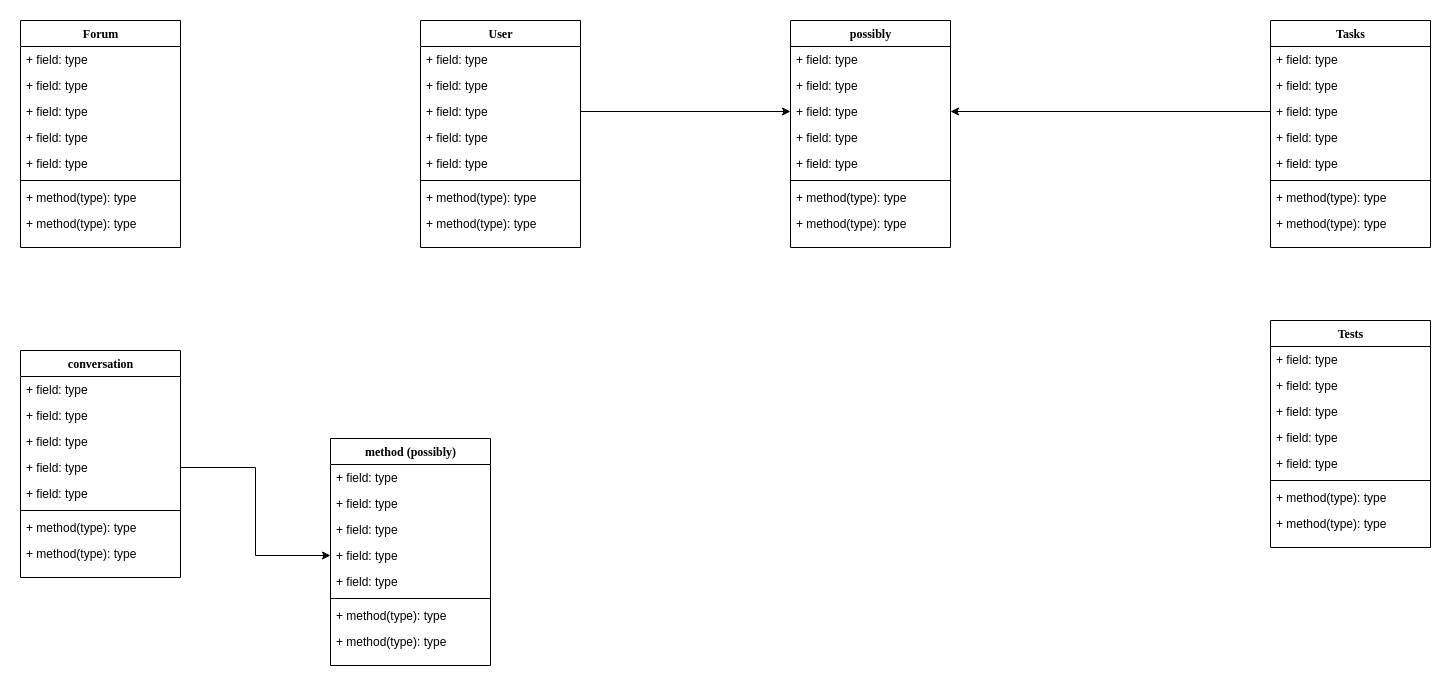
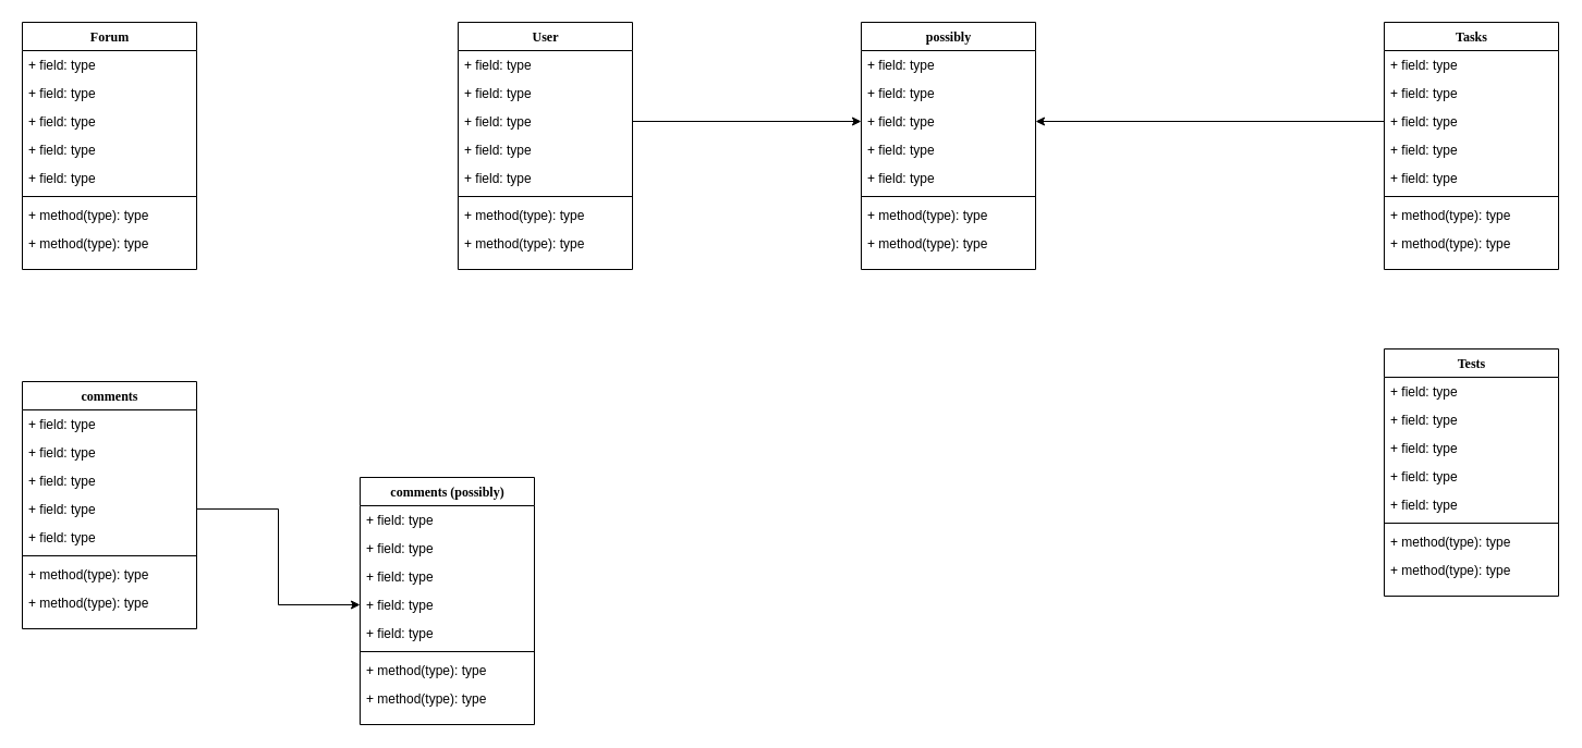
  <mxCell id="0" />
  <mxCell id="1" parent="0" />
  <mxCell id="2" value="User" style="swimlane;html=1;fontStyle=1;align=center;verticalAlign=top;childLayout=stackLayout;horizontal=1;startSize=26;horizontalStack=0;resizeParent=1;resizeLast=0;collapsible=1;marginBottom=0;swimlaneFillColor=#ffffff;rounded=0;shadow=0;comic=0;labelBackgroundColor=none;strokeWidth=1;fillColor=none;fontFamily=Verdana;fontSize=12" parent="1" vertex="1"><mxGeometry x="420" y="20" width="160" height="227" as="geometry" /></mxCell>
  <mxCell id="3" value="+ field: type" style="text;html=1;strokeColor=none;fillColor=none;align=left;verticalAlign=top;spacingLeft=4;spacingRight=4;whiteSpace=wrap;overflow=hidden;rotatable=0;points=[[0,0.5],[1,0.5]];portConstraint=eastwest;" parent="2" vertex="1"><mxGeometry y="26" width="160" height="26" as="geometry" /></mxCell>
  <mxCell id="4" value="+ field: type" style="text;html=1;strokeColor=none;fillColor=none;align=left;verticalAlign=top;spacingLeft=4;spacingRight=4;whiteSpace=wrap;overflow=hidden;rotatable=0;points=[[0,0.5],[1,0.5]];portConstraint=eastwest;" parent="2" vertex="1"><mxGeometry y="52" width="160" height="26" as="geometry" /></mxCell>
  <mxCell id="5" value="+ field: type" style="text;html=1;strokeColor=none;fillColor=none;align=left;verticalAlign=top;spacingLeft=4;spacingRight=4;whiteSpace=wrap;overflow=hidden;rotatable=0;points=[[0,0.5],[1,0.5]];portConstraint=eastwest;" parent="2" vertex="1"><mxGeometry y="78" width="160" height="26" as="geometry" /></mxCell>
  <mxCell id="6" value="+ field: type" style="text;html=1;strokeColor=none;fillColor=none;align=left;verticalAlign=top;spacingLeft=4;spacingRight=4;whiteSpace=wrap;overflow=hidden;rotatable=0;points=[[0,0.5],[1,0.5]];portConstraint=eastwest;" parent="2" vertex="1"><mxGeometry y="104" width="160" height="26" as="geometry" /></mxCell>
  <mxCell id="7" value="+ field: type" style="text;html=1;strokeColor=none;fillColor=none;align=left;verticalAlign=top;spacingLeft=4;spacingRight=4;whiteSpace=wrap;overflow=hidden;rotatable=0;points=[[0,0.5],[1,0.5]];portConstraint=eastwest;" parent="2" vertex="1"><mxGeometry y="130" width="160" height="26" as="geometry" /></mxCell>
  <mxCell id="8" value="" style="line;html=1;strokeWidth=1;fillColor=none;align=left;verticalAlign=middle;spacingTop=-1;spacingLeft=3;spacingRight=3;rotatable=0;labelPosition=right;points=[];portConstraint=eastwest;" parent="2" vertex="1"><mxGeometry y="156" width="160" height="8" as="geometry" /></mxCell>
  <mxCell id="9" value="+ method(type): type" style="text;html=1;strokeColor=none;fillColor=none;align=left;verticalAlign=top;spacingLeft=4;spacingRight=4;whiteSpace=wrap;overflow=hidden;rotatable=0;points=[[0,0.5],[1,0.5]];portConstraint=eastwest;" parent="2" vertex="1"><mxGeometry y="164" width="160" height="26" as="geometry" /></mxCell>
  <mxCell id="10" value="+ method(type): type" style="text;html=1;strokeColor=none;fillColor=none;align=left;verticalAlign=top;spacingLeft=4;spacingRight=4;whiteSpace=wrap;overflow=hidden;rotatable=0;points=[[0,0.5],[1,0.5]];portConstraint=eastwest;" parent="2" vertex="1"><mxGeometry y="190" width="160" height="26" as="geometry" /></mxCell>
  <mxCell id="11" style="edgeStyle=elbowEdgeStyle;html=1;labelBackgroundColor=none;startFill=0;startSize=8;endArrow=diamondThin;endFill=0;endSize=16;fontFamily=Verdana;fontSize=12;elbow=vertical;" parent="1" edge="1"><mxGeometry relative="1" as="geometry"><mxPoint x="160" y="357" as="targetPoint" /></mxGeometry></mxCell>
  <mxCell id="12" value="Tasks" style="swimlane;html=1;fontStyle=1;align=center;verticalAlign=top;childLayout=stackLayout;horizontal=1;startSize=26;horizontalStack=0;resizeParent=1;resizeLast=0;collapsible=1;marginBottom=0;swimlaneFillColor=#ffffff;rounded=0;shadow=0;comic=0;labelBackgroundColor=none;strokeWidth=1;fillColor=none;fontFamily=Verdana;fontSize=12" vertex="1" parent="1"><mxGeometry x="1270" y="20" width="160" height="227" as="geometry" /></mxCell>
  <mxCell id="13" value="+ field: type" style="text;html=1;strokeColor=none;fillColor=none;align=left;verticalAlign=top;spacingLeft=4;spacingRight=4;whiteSpace=wrap;overflow=hidden;rotatable=0;points=[[0,0.5],[1,0.5]];portConstraint=eastwest;" vertex="1" parent="12"><mxGeometry y="26" width="160" height="26" as="geometry" /></mxCell>
  <mxCell id="14" value="+ field: type" style="text;html=1;strokeColor=none;fillColor=none;align=left;verticalAlign=top;spacingLeft=4;spacingRight=4;whiteSpace=wrap;overflow=hidden;rotatable=0;points=[[0,0.5],[1,0.5]];portConstraint=eastwest;" vertex="1" parent="12"><mxGeometry y="52" width="160" height="26" as="geometry" /></mxCell>
  <mxCell id="15" value="+ field: type" style="text;html=1;strokeColor=none;fillColor=none;align=left;verticalAlign=top;spacingLeft=4;spacingRight=4;whiteSpace=wrap;overflow=hidden;rotatable=0;points=[[0,0.5],[1,0.5]];portConstraint=eastwest;" vertex="1" parent="12"><mxGeometry y="78" width="160" height="26" as="geometry" /></mxCell>
  <mxCell id="16" value="+ field: type" style="text;html=1;strokeColor=none;fillColor=none;align=left;verticalAlign=top;spacingLeft=4;spacingRight=4;whiteSpace=wrap;overflow=hidden;rotatable=0;points=[[0,0.5],[1,0.5]];portConstraint=eastwest;" vertex="1" parent="12"><mxGeometry y="104" width="160" height="26" as="geometry" /></mxCell>
  <mxCell id="17" value="+ field: type" style="text;html=1;strokeColor=none;fillColor=none;align=left;verticalAlign=top;spacingLeft=4;spacingRight=4;whiteSpace=wrap;overflow=hidden;rotatable=0;points=[[0,0.5],[1,0.5]];portConstraint=eastwest;" vertex="1" parent="12"><mxGeometry y="130" width="160" height="26" as="geometry" /></mxCell>
  <mxCell id="18" value="" style="line;html=1;strokeWidth=1;fillColor=none;align=left;verticalAlign=middle;spacingTop=-1;spacingLeft=3;spacingRight=3;rotatable=0;labelPosition=right;points=[];portConstraint=eastwest;" vertex="1" parent="12"><mxGeometry y="156" width="160" height="8" as="geometry" /></mxCell>
  <mxCell id="19" value="+ method(type): type" style="text;html=1;strokeColor=none;fillColor=none;align=left;verticalAlign=top;spacingLeft=4;spacingRight=4;whiteSpace=wrap;overflow=hidden;rotatable=0;points=[[0,0.5],[1,0.5]];portConstraint=eastwest;" vertex="1" parent="12"><mxGeometry y="164" width="160" height="26" as="geometry" /></mxCell>
  <mxCell id="20" value="+ method(type): type" style="text;html=1;strokeColor=none;fillColor=none;align=left;verticalAlign=top;spacingLeft=4;spacingRight=4;whiteSpace=wrap;overflow=hidden;rotatable=0;points=[[0,0.5],[1,0.5]];portConstraint=eastwest;" vertex="1" parent="12"><mxGeometry y="190" width="160" height="26" as="geometry" /></mxCell>
  <mxCell id="21" value="Tests" style="swimlane;html=1;fontStyle=1;align=center;verticalAlign=top;childLayout=stackLayout;horizontal=1;startSize=26;horizontalStack=0;resizeParent=1;resizeLast=0;collapsible=1;marginBottom=0;swimlaneFillColor=#ffffff;rounded=0;shadow=0;comic=0;labelBackgroundColor=none;strokeWidth=1;fillColor=none;fontFamily=Verdana;fontSize=12" vertex="1" parent="1"><mxGeometry x="1270" y="320" width="160" height="227" as="geometry" /></mxCell>
  <mxCell id="22" value="+ field: type" style="text;html=1;strokeColor=none;fillColor=none;align=left;verticalAlign=top;spacingLeft=4;spacingRight=4;whiteSpace=wrap;overflow=hidden;rotatable=0;points=[[0,0.5],[1,0.5]];portConstraint=eastwest;" vertex="1" parent="21"><mxGeometry y="26" width="160" height="26" as="geometry" /></mxCell>
  <mxCell id="23" value="+ field: type" style="text;html=1;strokeColor=none;fillColor=none;align=left;verticalAlign=top;spacingLeft=4;spacingRight=4;whiteSpace=wrap;overflow=hidden;rotatable=0;points=[[0,0.5],[1,0.5]];portConstraint=eastwest;" vertex="1" parent="21"><mxGeometry y="52" width="160" height="26" as="geometry" /></mxCell>
  <mxCell id="24" value="+ field: type" style="text;html=1;strokeColor=none;fillColor=none;align=left;verticalAlign=top;spacingLeft=4;spacingRight=4;whiteSpace=wrap;overflow=hidden;rotatable=0;points=[[0,0.5],[1,0.5]];portConstraint=eastwest;" vertex="1" parent="21"><mxGeometry y="78" width="160" height="26" as="geometry" /></mxCell>
  <mxCell id="25" value="+ field: type" style="text;html=1;strokeColor=none;fillColor=none;align=left;verticalAlign=top;spacingLeft=4;spacingRight=4;whiteSpace=wrap;overflow=hidden;rotatable=0;points=[[0,0.5],[1,0.5]];portConstraint=eastwest;" vertex="1" parent="21"><mxGeometry y="104" width="160" height="26" as="geometry" /></mxCell>
  <mxCell id="26" value="+ field: type" style="text;html=1;strokeColor=none;fillColor=none;align=left;verticalAlign=top;spacingLeft=4;spacingRight=4;whiteSpace=wrap;overflow=hidden;rotatable=0;points=[[0,0.5],[1,0.5]];portConstraint=eastwest;" vertex="1" parent="21"><mxGeometry y="130" width="160" height="26" as="geometry" /></mxCell>
  <mxCell id="27" value="" style="line;html=1;strokeWidth=1;fillColor=none;align=left;verticalAlign=middle;spacingTop=-1;spacingLeft=3;spacingRight=3;rotatable=0;labelPosition=right;points=[];portConstraint=eastwest;" vertex="1" parent="21"><mxGeometry y="156" width="160" height="8" as="geometry" /></mxCell>
  <mxCell id="28" value="+ method(type): type" style="text;html=1;strokeColor=none;fillColor=none;align=left;verticalAlign=top;spacingLeft=4;spacingRight=4;whiteSpace=wrap;overflow=hidden;rotatable=0;points=[[0,0.5],[1,0.5]];portConstraint=eastwest;" vertex="1" parent="21"><mxGeometry y="164" width="160" height="26" as="geometry" /></mxCell>
  <mxCell id="29" value="+ method(type): type" style="text;html=1;strokeColor=none;fillColor=none;align=left;verticalAlign=top;spacingLeft=4;spacingRight=4;whiteSpace=wrap;overflow=hidden;rotatable=0;points=[[0,0.5],[1,0.5]];portConstraint=eastwest;" vertex="1" parent="21"><mxGeometry y="190" width="160" height="26" as="geometry" /></mxCell>
  <mxCell id="30" value="possibly" style="swimlane;html=1;fontStyle=1;align=center;verticalAlign=top;childLayout=stackLayout;horizontal=1;startSize=26;horizontalStack=0;resizeParent=1;resizeLast=0;collapsible=1;marginBottom=0;swimlaneFillColor=#ffffff;rounded=0;shadow=0;comic=0;labelBackgroundColor=none;strokeWidth=1;fillColor=none;fontFamily=Verdana;fontSize=12" vertex="1" parent="1"><mxGeometry x="790" y="20" width="160" height="227" as="geometry" /></mxCell>
  <mxCell id="31" value="+ field: type" style="text;html=1;strokeColor=none;fillColor=none;align=left;verticalAlign=top;spacingLeft=4;spacingRight=4;whiteSpace=wrap;overflow=hidden;rotatable=0;points=[[0,0.5],[1,0.5]];portConstraint=eastwest;" vertex="1" parent="30"><mxGeometry y="26" width="160" height="26" as="geometry" /></mxCell>
  <mxCell id="32" value="+ field: type" style="text;html=1;strokeColor=none;fillColor=none;align=left;verticalAlign=top;spacingLeft=4;spacingRight=4;whiteSpace=wrap;overflow=hidden;rotatable=0;points=[[0,0.5],[1,0.5]];portConstraint=eastwest;" vertex="1" parent="30"><mxGeometry y="52" width="160" height="26" as="geometry" /></mxCell>
  <mxCell id="33" value="+ field: type" style="text;html=1;strokeColor=none;fillColor=none;align=left;verticalAlign=top;spacingLeft=4;spacingRight=4;whiteSpace=wrap;overflow=hidden;rotatable=0;points=[[0,0.5],[1,0.5]];portConstraint=eastwest;" vertex="1" parent="30"><mxGeometry y="78" width="160" height="26" as="geometry" /></mxCell>
  <mxCell id="34" value="+ field: type" style="text;html=1;strokeColor=none;fillColor=none;align=left;verticalAlign=top;spacingLeft=4;spacingRight=4;whiteSpace=wrap;overflow=hidden;rotatable=0;points=[[0,0.5],[1,0.5]];portConstraint=eastwest;" vertex="1" parent="30"><mxGeometry y="104" width="160" height="26" as="geometry" /></mxCell>
  <mxCell id="35" value="+ field: type" style="text;html=1;strokeColor=none;fillColor=none;align=left;verticalAlign=top;spacingLeft=4;spacingRight=4;whiteSpace=wrap;overflow=hidden;rotatable=0;points=[[0,0.5],[1,0.5]];portConstraint=eastwest;" vertex="1" parent="30"><mxGeometry y="130" width="160" height="26" as="geometry" /></mxCell>
  <mxCell id="36" value="" style="line;html=1;strokeWidth=1;fillColor=none;align=left;verticalAlign=middle;spacingTop=-1;spacingLeft=3;spacingRight=3;rotatable=0;labelPosition=right;points=[];portConstraint=eastwest;" vertex="1" parent="30"><mxGeometry y="156" width="160" height="8" as="geometry" /></mxCell>
  <mxCell id="37" value="+ method(type): type" style="text;html=1;strokeColor=none;fillColor=none;align=left;verticalAlign=top;spacingLeft=4;spacingRight=4;whiteSpace=wrap;overflow=hidden;rotatable=0;points=[[0,0.5],[1,0.5]];portConstraint=eastwest;" vertex="1" parent="30"><mxGeometry y="164" width="160" height="26" as="geometry" /></mxCell>
  <mxCell id="38" value="+ method(type): type" style="text;html=1;strokeColor=none;fillColor=none;align=left;verticalAlign=top;spacingLeft=4;spacingRight=4;whiteSpace=wrap;overflow=hidden;rotatable=0;points=[[0,0.5],[1,0.5]];portConstraint=eastwest;" vertex="1" parent="30"><mxGeometry y="190" width="160" height="26" as="geometry" /></mxCell>
  <mxCell id="39" style="edgeStyle=orthogonalEdgeStyle;rounded=0;orthogonalLoop=1;jettySize=auto;html=1;entryX=0;entryY=0.5;entryDx=0;entryDy=0;" edge="1" parent="1" source="5" target="33"><mxGeometry relative="1" as="geometry" /></mxCell>
  <mxCell id="40" style="edgeStyle=orthogonalEdgeStyle;rounded=0;orthogonalLoop=1;jettySize=auto;html=1;entryX=1;entryY=0.5;entryDx=0;entryDy=0;" edge="1" parent="1" source="15" target="33"><mxGeometry relative="1" as="geometry" /></mxCell>
  <mxCell id="41" value="Forum" style="swimlane;html=1;fontStyle=1;align=center;verticalAlign=top;childLayout=stackLayout;horizontal=1;startSize=26;horizontalStack=0;resizeParent=1;resizeLast=0;collapsible=1;marginBottom=0;swimlaneFillColor=#ffffff;rounded=0;shadow=0;comic=0;labelBackgroundColor=none;strokeWidth=1;fillColor=none;fontFamily=Verdana;fontSize=12" vertex="1" parent="1"><mxGeometry x="20" y="20" width="160" height="227" as="geometry" /></mxCell>
  <mxCell id="42" value="+ field: type" style="text;html=1;strokeColor=none;fillColor=none;align=left;verticalAlign=top;spacingLeft=4;spacingRight=4;whiteSpace=wrap;overflow=hidden;rotatable=0;points=[[0,0.5],[1,0.5]];portConstraint=eastwest;" vertex="1" parent="41"><mxGeometry y="26" width="160" height="26" as="geometry" /></mxCell>
  <mxCell id="43" value="+ field: type" style="text;html=1;strokeColor=none;fillColor=none;align=left;verticalAlign=top;spacingLeft=4;spacingRight=4;whiteSpace=wrap;overflow=hidden;rotatable=0;points=[[0,0.5],[1,0.5]];portConstraint=eastwest;" vertex="1" parent="41"><mxGeometry y="52" width="160" height="26" as="geometry" /></mxCell>
  <mxCell id="44" value="+ field: type" style="text;html=1;strokeColor=none;fillColor=none;align=left;verticalAlign=top;spacingLeft=4;spacingRight=4;whiteSpace=wrap;overflow=hidden;rotatable=0;points=[[0,0.5],[1,0.5]];portConstraint=eastwest;" vertex="1" parent="41"><mxGeometry y="78" width="160" height="26" as="geometry" /></mxCell>
  <mxCell id="45" value="+ field: type" style="text;html=1;strokeColor=none;fillColor=none;align=left;verticalAlign=top;spacingLeft=4;spacingRight=4;whiteSpace=wrap;overflow=hidden;rotatable=0;points=[[0,0.5],[1,0.5]];portConstraint=eastwest;" vertex="1" parent="41"><mxGeometry y="104" width="160" height="26" as="geometry" /></mxCell>
  <mxCell id="46" value="+ field: type" style="text;html=1;strokeColor=none;fillColor=none;align=left;verticalAlign=top;spacingLeft=4;spacingRight=4;whiteSpace=wrap;overflow=hidden;rotatable=0;points=[[0,0.5],[1,0.5]];portConstraint=eastwest;" vertex="1" parent="41"><mxGeometry y="130" width="160" height="26" as="geometry" /></mxCell>
  <mxCell id="47" value="" style="line;html=1;strokeWidth=1;fillColor=none;align=left;verticalAlign=middle;spacingTop=-1;spacingLeft=3;spacingRight=3;rotatable=0;labelPosition=right;points=[];portConstraint=eastwest;" vertex="1" parent="41"><mxGeometry y="156" width="160" height="8" as="geometry" /></mxCell>
  <mxCell id="48" value="+ method(type): type" style="text;html=1;strokeColor=none;fillColor=none;align=left;verticalAlign=top;spacingLeft=4;spacingRight=4;whiteSpace=wrap;overflow=hidden;rotatable=0;points=[[0,0.5],[1,0.5]];portConstraint=eastwest;" vertex="1" parent="41"><mxGeometry y="164" width="160" height="26" as="geometry" /></mxCell>
  <mxCell id="49" value="+ method(type): type" style="text;html=1;strokeColor=none;fillColor=none;align=left;verticalAlign=top;spacingLeft=4;spacingRight=4;whiteSpace=wrap;overflow=hidden;rotatable=0;points=[[0,0.5],[1,0.5]];portConstraint=eastwest;" vertex="1" parent="41"><mxGeometry y="190" width="160" height="26" as="geometry" /></mxCell>
- <mxCell id="50" value="conversation" style="swimlane;html=1;fontStyle=1;align=center;verticalAlign=top;childLayout=stackLayout;horizontal=1;startSize=26;horizontalStack=0;resizeParent=1;resizeLast=0;collapsible=1;marginBottom=0;swimlaneFillColor=#ffffff;rounded=0;shadow=0;comic=0;labelBackgroundColor=none;strokeWidth=1;fillColor=none;fontFamily=Verdana;fontSize=12" vertex="1" parent="1"><mxGeometry x="20" y="350" width="160" height="227" as="geometry" /></mxCell>
+ <mxCell id="50" value="comments" style="swimlane;html=1;fontStyle=1;align=center;verticalAlign=top;childLayout=stackLayout;horizontal=1;startSize=26;horizontalStack=0;resizeParent=1;resizeLast=0;collapsible=1;marginBottom=0;swimlaneFillColor=#ffffff;rounded=0;shadow=0;comic=0;labelBackgroundColor=none;strokeWidth=1;fillColor=none;fontFamily=Verdana;fontSize=12" vertex="1" parent="1"><mxGeometry x="20" y="350" width="160" height="227" as="geometry" /></mxCell>
  <mxCell id="51" value="+ field: type" style="text;html=1;strokeColor=none;fillColor=none;align=left;verticalAlign=top;spacingLeft=4;spacingRight=4;whiteSpace=wrap;overflow=hidden;rotatable=0;points=[[0,0.5],[1,0.5]];portConstraint=eastwest;" vertex="1" parent="50"><mxGeometry y="26" width="160" height="26" as="geometry" /></mxCell>
  <mxCell id="52" value="+ field: type" style="text;html=1;strokeColor=none;fillColor=none;align=left;verticalAlign=top;spacingLeft=4;spacingRight=4;whiteSpace=wrap;overflow=hidden;rotatable=0;points=[[0,0.5],[1,0.5]];portConstraint=eastwest;" vertex="1" parent="50"><mxGeometry y="52" width="160" height="26" as="geometry" /></mxCell>
  <mxCell id="53" value="+ field: type" style="text;html=1;strokeColor=none;fillColor=none;align=left;verticalAlign=top;spacingLeft=4;spacingRight=4;whiteSpace=wrap;overflow=hidden;rotatable=0;points=[[0,0.5],[1,0.5]];portConstraint=eastwest;" vertex="1" parent="50"><mxGeometry y="78" width="160" height="26" as="geometry" /></mxCell>
  <mxCell id="54" value="+ field: type" style="text;html=1;strokeColor=none;fillColor=none;align=left;verticalAlign=top;spacingLeft=4;spacingRight=4;whiteSpace=wrap;overflow=hidden;rotatable=0;points=[[0,0.5],[1,0.5]];portConstraint=eastwest;" vertex="1" parent="50"><mxGeometry y="104" width="160" height="26" as="geometry" /></mxCell>
  <mxCell id="55" value="+ field: type" style="text;html=1;strokeColor=none;fillColor=none;align=left;verticalAlign=top;spacingLeft=4;spacingRight=4;whiteSpace=wrap;overflow=hidden;rotatable=0;points=[[0,0.5],[1,0.5]];portConstraint=eastwest;" vertex="1" parent="50"><mxGeometry y="130" width="160" height="26" as="geometry" /></mxCell>
  <mxCell id="56" value="" style="line;html=1;strokeWidth=1;fillColor=none;align=left;verticalAlign=middle;spacingTop=-1;spacingLeft=3;spacingRight=3;rotatable=0;labelPosition=right;points=[];portConstraint=eastwest;" vertex="1" parent="50"><mxGeometry y="156" width="160" height="8" as="geometry" /></mxCell>
  <mxCell id="57" value="+ method(type): type" style="text;html=1;strokeColor=none;fillColor=none;align=left;verticalAlign=top;spacingLeft=4;spacingRight=4;whiteSpace=wrap;overflow=hidden;rotatable=0;points=[[0,0.5],[1,0.5]];portConstraint=eastwest;" vertex="1" parent="50"><mxGeometry y="164" width="160" height="26" as="geometry" /></mxCell>
  <mxCell id="58" value="+ method(type): type" style="text;html=1;strokeColor=none;fillColor=none;align=left;verticalAlign=top;spacingLeft=4;spacingRight=4;whiteSpace=wrap;overflow=hidden;rotatable=0;points=[[0,0.5],[1,0.5]];portConstraint=eastwest;" vertex="1" parent="50"><mxGeometry y="190" width="160" height="26" as="geometry" /></mxCell>
- <mxCell id="59" value="method (possibly)" style="swimlane;html=1;fontStyle=1;align=center;verticalAlign=top;childLayout=stackLayout;horizontal=1;startSize=26;horizontalStack=0;resizeParent=1;resizeLast=0;collapsible=1;marginBottom=0;swimlaneFillColor=#ffffff;rounded=0;shadow=0;comic=0;labelBackgroundColor=none;strokeWidth=1;fillColor=none;fontFamily=Verdana;fontSize=12" vertex="1" parent="1"><mxGeometry x="330" y="438" width="160" height="227" as="geometry" /></mxCell>
+ <mxCell id="59" value="comments (possibly)" style="swimlane;html=1;fontStyle=1;align=center;verticalAlign=top;childLayout=stackLayout;horizontal=1;startSize=26;horizontalStack=0;resizeParent=1;resizeLast=0;collapsible=1;marginBottom=0;swimlaneFillColor=#ffffff;rounded=0;shadow=0;comic=0;labelBackgroundColor=none;strokeWidth=1;fillColor=none;fontFamily=Verdana;fontSize=12" vertex="1" parent="1"><mxGeometry x="330" y="438" width="160" height="227" as="geometry" /></mxCell>
  <mxCell id="60" value="+ field: type" style="text;html=1;strokeColor=none;fillColor=none;align=left;verticalAlign=top;spacingLeft=4;spacingRight=4;whiteSpace=wrap;overflow=hidden;rotatable=0;points=[[0,0.5],[1,0.5]];portConstraint=eastwest;" vertex="1" parent="59"><mxGeometry y="26" width="160" height="26" as="geometry" /></mxCell>
  <mxCell id="61" value="+ field: type" style="text;html=1;strokeColor=none;fillColor=none;align=left;verticalAlign=top;spacingLeft=4;spacingRight=4;whiteSpace=wrap;overflow=hidden;rotatable=0;points=[[0,0.5],[1,0.5]];portConstraint=eastwest;" vertex="1" parent="59"><mxGeometry y="52" width="160" height="26" as="geometry" /></mxCell>
  <mxCell id="62" value="+ field: type" style="text;html=1;strokeColor=none;fillColor=none;align=left;verticalAlign=top;spacingLeft=4;spacingRight=4;whiteSpace=wrap;overflow=hidden;rotatable=0;points=[[0,0.5],[1,0.5]];portConstraint=eastwest;" vertex="1" parent="59"><mxGeometry y="78" width="160" height="26" as="geometry" /></mxCell>
  <mxCell id="63" value="+ field: type" style="text;html=1;strokeColor=none;fillColor=none;align=left;verticalAlign=top;spacingLeft=4;spacingRight=4;whiteSpace=wrap;overflow=hidden;rotatable=0;points=[[0,0.5],[1,0.5]];portConstraint=eastwest;" vertex="1" parent="59"><mxGeometry y="104" width="160" height="26" as="geometry" /></mxCell>
  <mxCell id="64" value="+ field: type" style="text;html=1;strokeColor=none;fillColor=none;align=left;verticalAlign=top;spacingLeft=4;spacingRight=4;whiteSpace=wrap;overflow=hidden;rotatable=0;points=[[0,0.5],[1,0.5]];portConstraint=eastwest;" vertex="1" parent="59"><mxGeometry y="130" width="160" height="26" as="geometry" /></mxCell>
  <mxCell id="65" value="" style="line;html=1;strokeWidth=1;fillColor=none;align=left;verticalAlign=middle;spacingTop=-1;spacingLeft=3;spacingRight=3;rotatable=0;labelPosition=right;points=[];portConstraint=eastwest;" vertex="1" parent="59"><mxGeometry y="156" width="160" height="8" as="geometry" /></mxCell>
  <mxCell id="66" value="+ method(type): type" style="text;html=1;strokeColor=none;fillColor=none;align=left;verticalAlign=top;spacingLeft=4;spacingRight=4;whiteSpace=wrap;overflow=hidden;rotatable=0;points=[[0,0.5],[1,0.5]];portConstraint=eastwest;" vertex="1" parent="59"><mxGeometry y="164" width="160" height="26" as="geometry" /></mxCell>
  <mxCell id="67" value="+ method(type): type" style="text;html=1;strokeColor=none;fillColor=none;align=left;verticalAlign=top;spacingLeft=4;spacingRight=4;whiteSpace=wrap;overflow=hidden;rotatable=0;points=[[0,0.5],[1,0.5]];portConstraint=eastwest;" vertex="1" parent="59"><mxGeometry y="190" width="160" height="26" as="geometry" /></mxCell>
  <mxCell id="68" style="edgeStyle=orthogonalEdgeStyle;rounded=0;orthogonalLoop=1;jettySize=auto;html=1;entryX=0;entryY=0.5;entryDx=0;entryDy=0;" edge="1" parent="1" source="54" target="63"><mxGeometry relative="1" as="geometry" /></mxCell>
